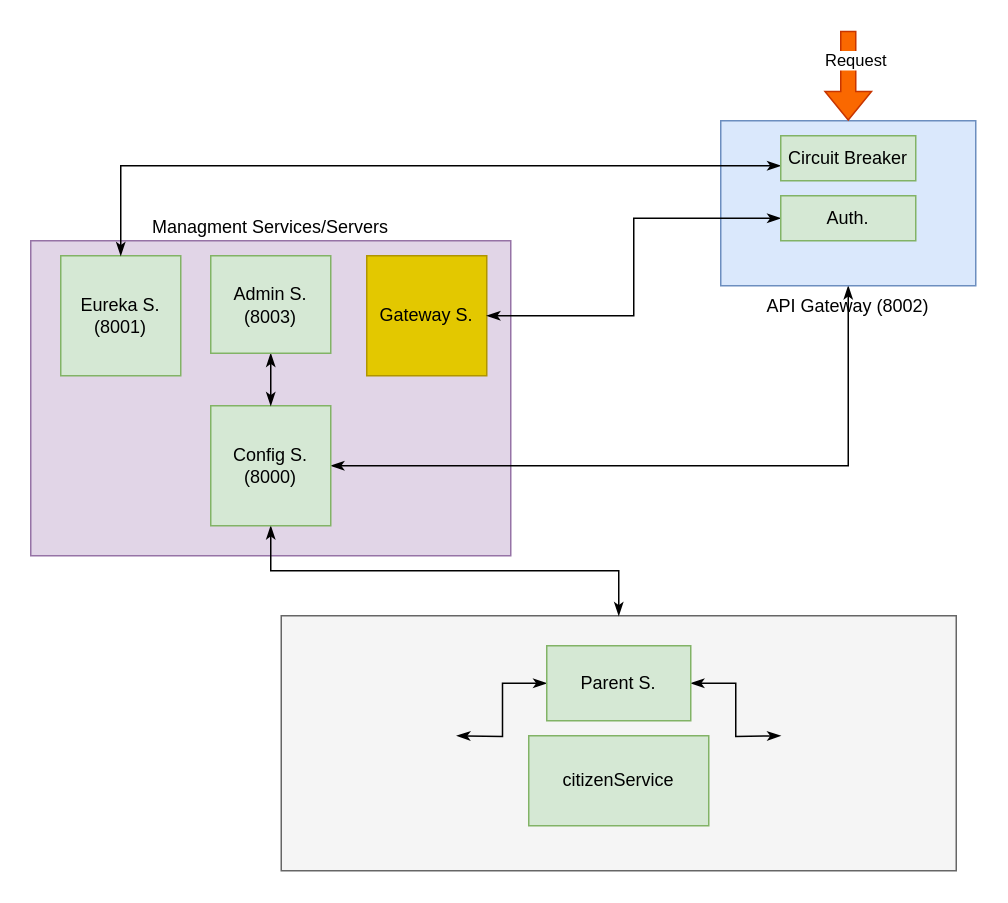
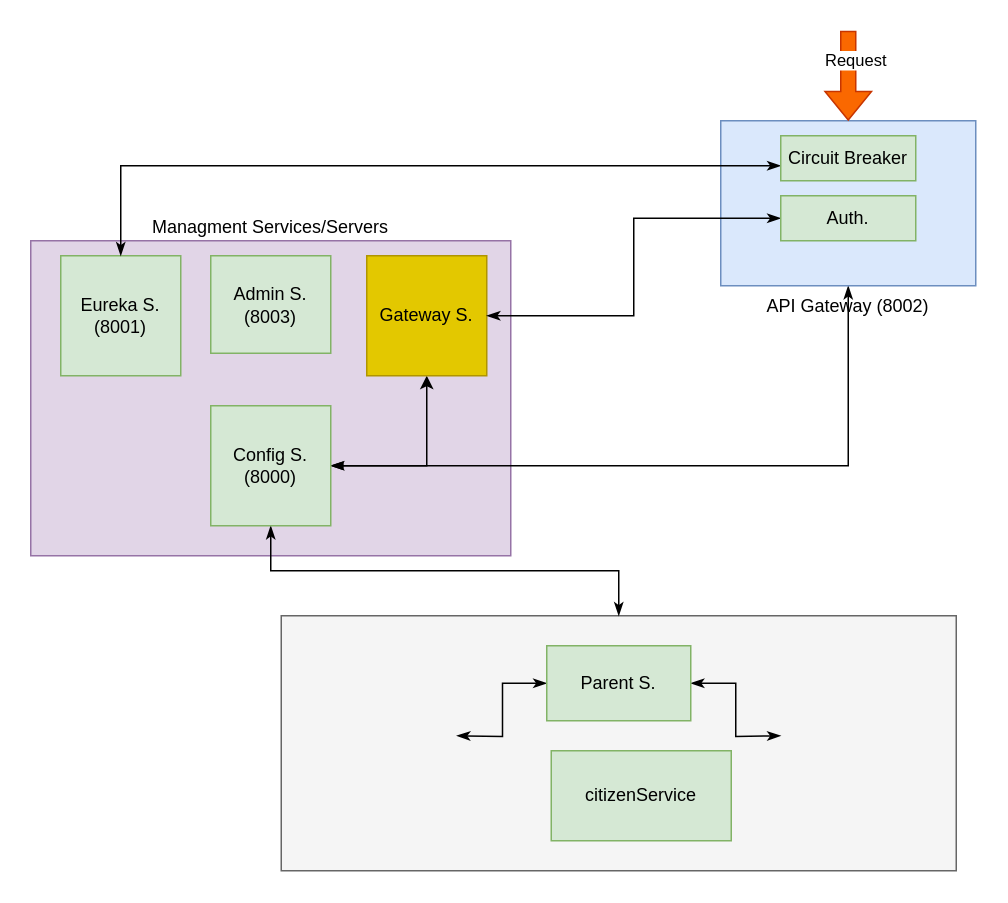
  <mxCell id="0" />
  <mxCell id="1" parent="0" />
  <mxCell id="2" value="Services" style="rounded=0;whiteSpace=wrap;html=1;align=right;labelPosition=left;verticalLabelPosition=top;verticalAlign=bottom;fillColor=#f5f5f5;fontColor=#FFFFFF;strokeColor=#666666;" parent="1" vertex="1"><mxGeometry x="187" y="410" width="450" height="170" as="geometry" /></mxCell>
  <mxCell id="3" style="edgeStyle=orthogonalEdgeStyle;rounded=0;orthogonalLoop=1;jettySize=auto;html=1;entryX=0;entryY=0.5;entryDx=0;entryDy=0;startArrow=classicThin;startFill=1;endArrow=classicThin;endFill=1;" parent="1" target="14" edge="1"><mxGeometry relative="1" as="geometry"><mxPoint x="304" y="490" as="sourcePoint" /></mxGeometry></mxCell>
  <mxCell id="4" style="edgeStyle=orthogonalEdgeStyle;rounded=0;orthogonalLoop=1;jettySize=auto;html=1;entryX=1;entryY=0.5;entryDx=0;entryDy=0;startArrow=classicThin;startFill=1;endArrow=classicThin;endFill=1;" parent="1" target="14" edge="1"><mxGeometry relative="1" as="geometry"><mxPoint x="520" y="490" as="sourcePoint" /></mxGeometry></mxCell>
  <mxCell id="5" value="Managment Services/Servers" style="rounded=0;whiteSpace=wrap;html=1;labelPosition=center;verticalLabelPosition=top;align=center;verticalAlign=bottom;fillColor=#e1d5e7;strokeColor=#9673a6;" parent="1" vertex="1"><mxGeometry x="20" y="160" width="320" height="210" as="geometry" /></mxCell>
+ <mxCell id="6" style="edgeStyle=orthogonalEdgeStyle;rounded=0;orthogonalLoop=1;jettySize=auto;html=1;entryX=0.5;entryY=1;entryDx=0;entryDy=0;startArrow=blockThin;startFill=1;" parent="1" source="9" target="13" edge="1"><mxGeometry relative="1" as="geometry" /></mxCell>
  <mxCell id="7" style="edgeStyle=orthogonalEdgeStyle;rounded=0;orthogonalLoop=1;jettySize=auto;html=1;entryX=0.5;entryY=0;entryDx=0;entryDy=0;startArrow=classicThin;startFill=1;endArrow=classicThin;endFill=1;" parent="1" source="9" target="2" edge="1"><mxGeometry relative="1" as="geometry" /></mxCell>
  <mxCell id="8" style="edgeStyle=orthogonalEdgeStyle;rounded=0;orthogonalLoop=1;jettySize=auto;html=1;entryX=0.5;entryY=1;entryDx=0;entryDy=0;startArrow=classicThin;startFill=1;endArrow=classicThin;endFill=1;" parent="1" source="9" target="15" edge="1"><mxGeometry relative="1" as="geometry" /></mxCell>
  <mxCell id="9" value="Config S. (8000)" style="whiteSpace=wrap;html=1;aspect=fixed;fillColor=#d5e8d4;strokeColor=#82b366;fontColor=#000000;" parent="1" vertex="1"><mxGeometry x="140" y="270" width="80" height="80" as="geometry" /></mxCell>
  <mxCell id="10" value="Eureka S. (8001)" style="whiteSpace=wrap;html=1;aspect=fixed;fillColor=#d5e8d4;strokeColor=#82b366;fontColor=#000000;" parent="1" vertex="1"><mxGeometry x="40" y="170" width="80" height="80" as="geometry" /></mxCell>
- <mxCell id="11" style="edgeStyle=orthogonalEdgeStyle;rounded=0;orthogonalLoop=1;jettySize=auto;html=1;entryX=0.5;entryY=0;entryDx=0;entryDy=0;startArrow=classicThin;startFill=1;endArrow=classicThin;endFill=1;" parent="1" source="12" target="9" edge="1"><mxGeometry relative="1" as="geometry" /></mxCell>
  <mxCell id="12" value="Admin S.(8003)" style="whiteSpace=wrap;html=1;aspect=fixed;fillColor=#d5e8d4;strokeColor=#82b366;fontColor=#000000;" parent="1" vertex="1"><mxGeometry x="140" y="170" width="80" height="65" as="geometry" /></mxCell>
  <mxCell id="13" value="Gateway S." style="whiteSpace=wrap;html=1;aspect=fixed;fillColor=#e3c800;strokeColor=#B09500;fontColor=#000000;" parent="1" vertex="1"><mxGeometry x="244" y="170" width="80" height="80" as="geometry" /></mxCell>
  <mxCell id="14" value="Parent S." style="rounded=0;whiteSpace=wrap;html=1;fillColor=#d5e8d4;strokeColor=#82b366;fontColor=#000000;" parent="1" vertex="1"><mxGeometry x="364" y="430" width="96" height="50" as="geometry" /></mxCell>
  <mxCell id="15" value="API Gateway (8002)" style="rounded=0;whiteSpace=wrap;html=1;labelPosition=center;verticalLabelPosition=bottom;align=center;verticalAlign=top;fillColor=#dae8fc;strokeColor=#6c8ebf;" parent="1" vertex="1"><mxGeometry x="480" y="80" width="170" height="110" as="geometry" /></mxCell>
  <mxCell id="16" style="edgeStyle=orthogonalEdgeStyle;rounded=0;orthogonalLoop=1;jettySize=auto;html=1;entryX=0.5;entryY=0;entryDx=0;entryDy=0;startArrow=classicThin;startFill=1;endArrow=classicThin;endFill=1;" parent="1" source="17" target="10" edge="1"><mxGeometry relative="1" as="geometry"><Array as="points"><mxPoint x="80" y="110" /></Array></mxGeometry></mxCell>
  <mxCell id="17" value="Circuit Breaker" style="rounded=0;whiteSpace=wrap;html=1;fillColor=#d5e8d4;strokeColor=#82b366;fontColor=#000000;" parent="1" vertex="1"><mxGeometry x="520" y="90" width="90" height="30" as="geometry" /></mxCell>
  <mxCell id="18" style="edgeStyle=orthogonalEdgeStyle;rounded=0;orthogonalLoop=1;jettySize=auto;html=1;entryX=1;entryY=0.5;entryDx=0;entryDy=0;startArrow=classicThin;startFill=1;endArrow=classicThin;endFill=1;" parent="1" source="19" target="13" edge="1"><mxGeometry relative="1" as="geometry" /></mxCell>
  <mxCell id="19" value="Auth." style="rounded=0;whiteSpace=wrap;html=1;fillColor=#d5e8d4;strokeColor=#82b366;fontColor=#000000;" parent="1" vertex="1"><mxGeometry x="520" y="130" width="90" height="30" as="geometry" /></mxCell>
  <mxCell id="20" value="Request" style="shape=flexArrow;endArrow=classic;html=1;rounded=0;entryX=0.5;entryY=0;entryDx=0;entryDy=0;fillColor=#fa6800;strokeColor=#C73500;" parent="1" target="15" edge="1"><mxGeometry x="-0.333" y="5" width="50" height="50" relative="1" as="geometry"><mxPoint x="565" y="20" as="sourcePoint" /><mxPoint x="580" y="-100" as="targetPoint" /><mxPoint as="offset" /></mxGeometry></mxCell>
- <mxCell id="21" value="citizenService" style="rounded=0;whiteSpace=wrap;html=1;fillColor=#d5e8d4;strokeColor=#82b366;fontColor=#000000;" vertex="1" parent="1"><mxGeometry x="352" y="490" width="120" height="60" as="geometry" /></mxCell>
+ <mxCell id="21" value="citizenService" style="rounded=0;whiteSpace=wrap;html=1;fillColor=#d5e8d4;strokeColor=#82b366;fontColor=#000000;" vertex="1" parent="1"><mxGeometry x="367" y="500" width="120" height="60" as="geometry" /></mxCell>
